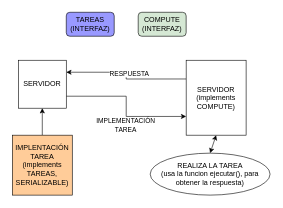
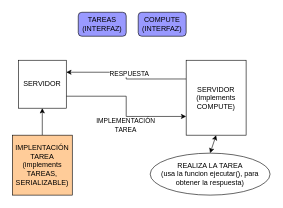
  <mxCell id="0" />
  <mxCell id="1" parent="0" />
  <mxCell id="2" style="edgeStyle=orthogonalEdgeStyle;rounded=0;orthogonalLoop=1;jettySize=auto;html=1;exitX=1;exitY=0.75;exitDx=0;exitDy=0;entryX=0;entryY=0.75;entryDx=0;entryDy=0;" edge="1" parent="1" source="4" target="9"><mxGeometry relative="1" as="geometry" /></mxCell>
  <mxCell id="3" value="IMPLEMENTACIÓN &lt;br&gt;TAREA" style="edgeLabel;html=1;align=center;verticalAlign=middle;resizable=0;points=[];fillColor=#FFCC99;" vertex="1" connectable="0" parent="2"><mxGeometry x="0.11" y="-2" relative="1" as="geometry"><mxPoint y="18" as="offset" /></mxGeometry></mxCell>
  <mxCell id="4" value="SERVIDOR" style="whiteSpace=wrap;html=1;aspect=fixed;" vertex="1" parent="1"><mxGeometry x="30" y="100" width="80" height="80" as="geometry" /></mxCell>
  <mxCell id="5" style="edgeStyle=orthogonalEdgeStyle;rounded=0;orthogonalLoop=1;jettySize=auto;html=1;exitX=0.5;exitY=0;exitDx=0;exitDy=0;entryX=0.5;entryY=1;entryDx=0;entryDy=0;" edge="1" parent="1" source="6" target="4"><mxGeometry relative="1" as="geometry" /></mxCell>
  <mxCell id="6" value="IMPLENTACIÓN&lt;br&gt;TAREA&lt;br&gt;(implements TAREAS, SERIALIZABLE)" style="whiteSpace=wrap;html=1;aspect=fixed;fillColor=#FFCC99;" vertex="1" parent="1"><mxGeometry x="20" y="225" width="100" height="100" as="geometry" /></mxCell>
  <mxCell id="7" style="edgeStyle=orthogonalEdgeStyle;rounded=0;orthogonalLoop=1;jettySize=auto;html=1;exitX=0;exitY=0.25;exitDx=0;exitDy=0;entryX=1;entryY=0.25;entryDx=0;entryDy=0;" edge="1" parent="1" source="9" target="4"><mxGeometry relative="1" as="geometry" /></mxCell>
  <mxCell id="8" value="RESPUESTA" style="edgeLabel;html=1;align=center;verticalAlign=middle;resizable=0;points=[];" vertex="1" connectable="0" parent="7"><mxGeometry x="-0.147" y="-4" relative="1" as="geometry"><mxPoint x="-5" y="-6" as="offset" /></mxGeometry></mxCell>
  <mxCell id="9" value="SERVIDOR&lt;br&gt;(implements&lt;br&gt;COMPUTE)" style="whiteSpace=wrap;html=1;aspect=fixed;" vertex="1" parent="1"><mxGeometry x="310" y="100" width="100" height="125" as="geometry" /></mxCell>
  <mxCell id="10" value="REALIZA LA TAREA&lt;br&gt;(usa la funcion ejecutar(), para obtener la respuesta)" style="ellipse;whiteSpace=wrap;html=1;" vertex="1" parent="1"><mxGeometry x="250" y="255" width="200" height="70" as="geometry" /></mxCell>
- <mxCell id="11" value="TAREAS&lt;br&gt;(INTERFAZ)" style="rounded=1;whiteSpace=wrap;html=1;fillColor=#9999FF;" vertex="1" parent="1"><mxGeometry x="110" y="20" width="80" height="40" as="geometry" /></mxCell>
- <mxCell id="12" value="COMPUTE (INTERFAZ)" style="rounded=1;whiteSpace=wrap;html=1;fillColor=#d5e8d4;" vertex="1" parent="1"><mxGeometry x="230" y="20" width="80" height="40" as="geometry" /></mxCell>
+ <mxCell id="11" value="TAREAS&lt;br&gt;(INTERFAZ)" style="rounded=1;whiteSpace=wrap;html=1;fillColor=#9999FF;" vertex="1" parent="1"><mxGeometry x="130" y="20" width="80" height="40" as="geometry" /></mxCell>
+ <mxCell id="12" value="COMPUTE (INTERFAZ)" style="rounded=1;whiteSpace=wrap;html=1;fillColor=#9999FF;" vertex="1" parent="1"><mxGeometry x="230" y="20" width="80" height="40" as="geometry" /></mxCell>
  <mxCell id="13" value="" style="endArrow=classic;startArrow=classic;html=1;rounded=0;exitX=0.5;exitY=0;exitDx=0;exitDy=0;entryX=0.5;entryY=1;entryDx=0;entryDy=0;" edge="1" parent="1" source="10" target="9"><mxGeometry width="50" height="50" relative="1" as="geometry"><mxPoint x="120" y="190" as="sourcePoint" /><mxPoint x="170" y="140" as="targetPoint" /></mxGeometry></mxCell>
